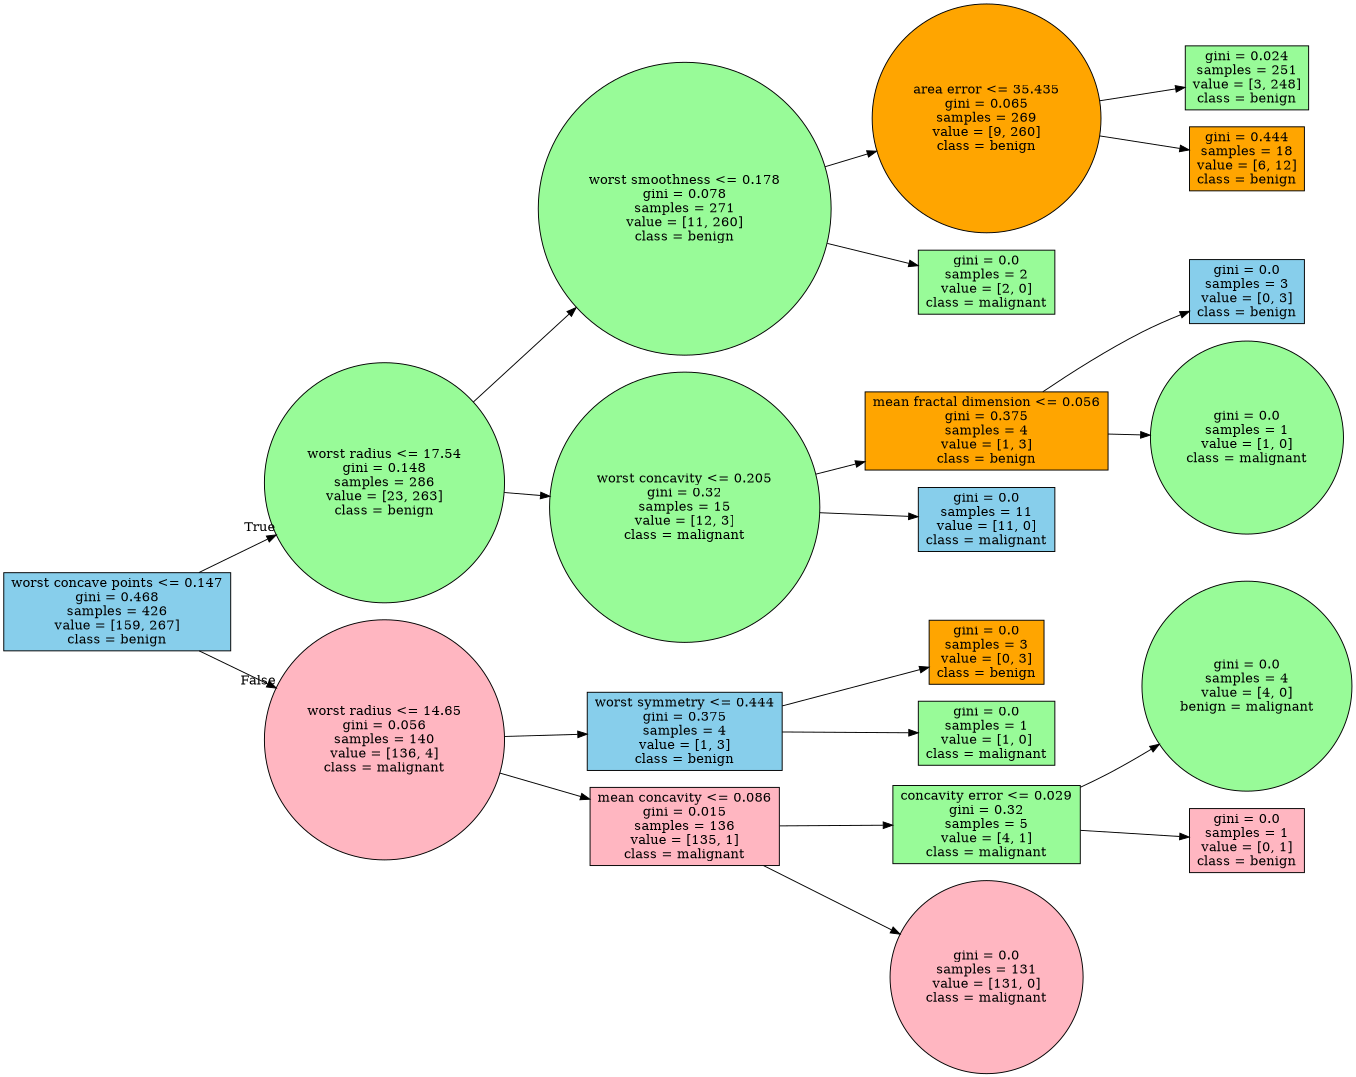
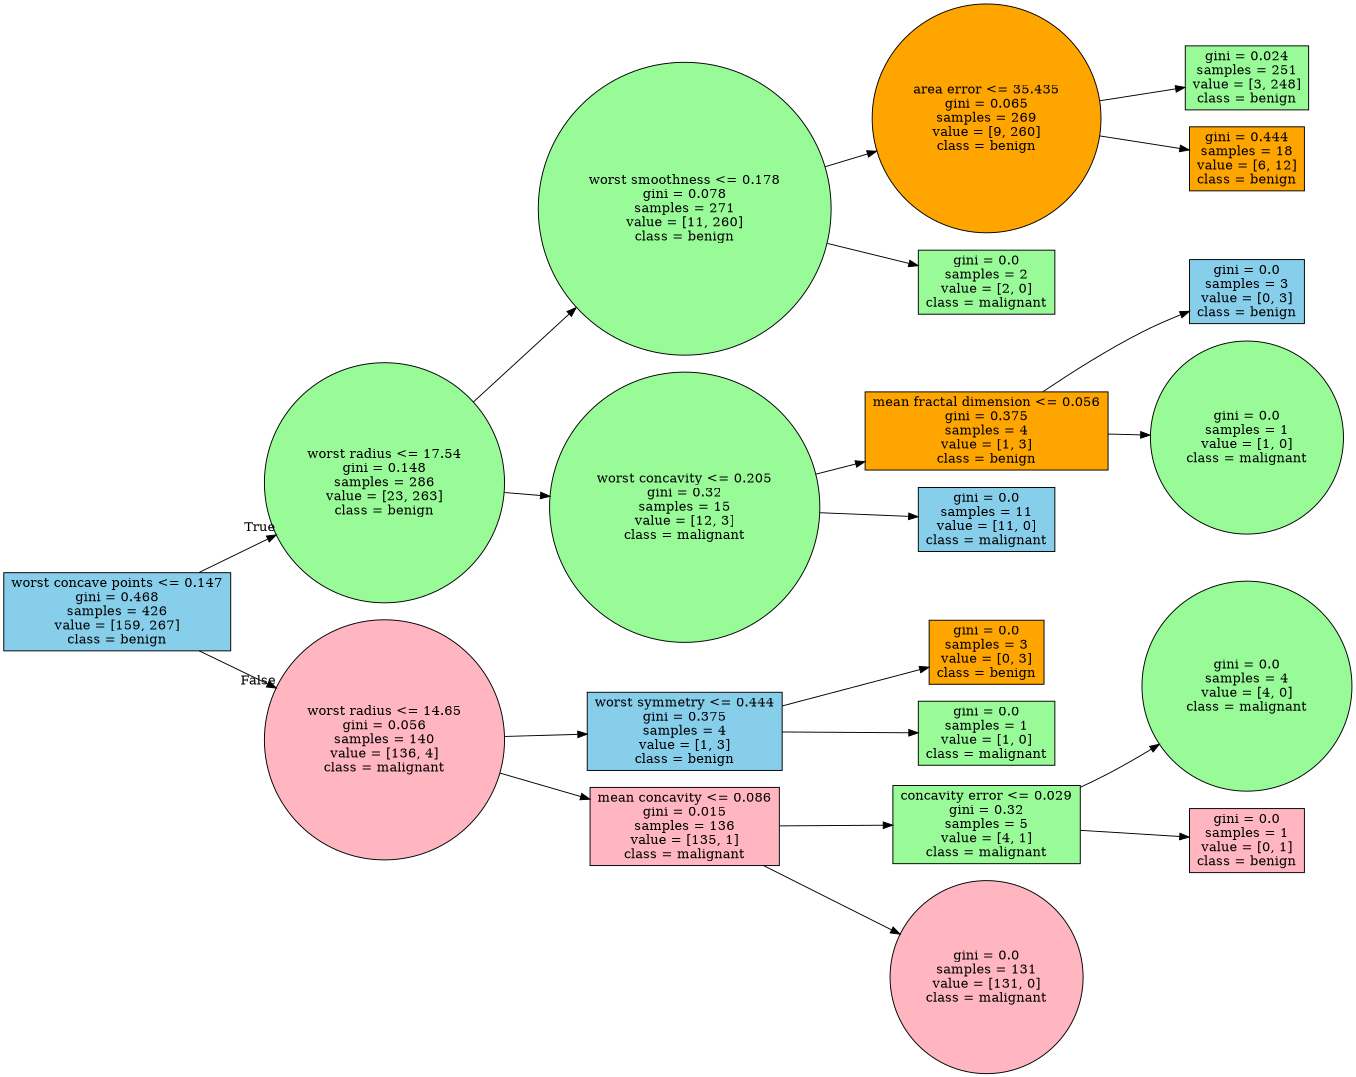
  digraph {
    rankdir=LR
    node [color=black fillcolor=palegreen shape=box style=filled]
    n1 [fillcolor=skyblue label="worst concave points <= 0.147\ngini = 0.468\nsamples = 426\nvalue = [159, 267]\nclass = benign"]
    n2 [label="worst radius <= 17.54\ngini = 0.148\nsamples = 286\nvalue = [23, 263]\nclass = benign" shape=circle]
    n3 [fillcolor=lightpink label="worst radius <= 14.65\ngini = 0.056\nsamples = 140\nvalue = [136, 4]\nclass = malignant" shape=circle]
    n4 [label="worst smoothness <= 0.178\ngini = 0.078\nsamples = 271\nvalue = [11, 260]\nclass = benign" shape=circle]
    n5 [label="worst concavity <= 0.205\ngini = 0.32\nsamples = 15\nvalue = [12, 3]\nclass = malignant" shape=circle]
    n6 [fillcolor=skyblue label="worst symmetry <= 0.444\ngini = 0.375\nsamples = 4\nvalue = [1, 3]\nclass = benign"]
    n7 [fillcolor=lightpink label="mean concavity <= 0.086\ngini = 0.015\nsamples = 136\nvalue = [135, 1]\nclass = malignant"]
    n8 [fillcolor=orange label="area error <= 35.435\ngini = 0.065\nsamples = 269\nvalue = [9, 260]\nclass = benign" shape=circle]
    n9 [label="gini = 0.0\nsamples = 2\nvalue = [2, 0]\nclass = malignant"]
    n10 [fillcolor=orange label="mean fractal dimension <= 0.056\ngini = 0.375\nsamples = 4\nvalue = [1, 3]\nclass = benign"]
    n11 [fillcolor=skyblue label="gini = 0.0\nsamples = 11\nvalue = [11, 0]\nclass = malignant"]
    n12 [label="gini = 0.024\nsamples = 251\nvalue = [3, 248]\nclass = benign"]
    n13 [fillcolor=orange label="gini = 0.444\nsamples = 18\nvalue = [6, 12]\nclass = benign"]
    n14 [fillcolor=skyblue label="gini = 0.0\nsamples = 3\nvalue = [0, 3]\nclass = benign"]
    n15 [label="gini = 0.0\nsamples = 1\nvalue = [1, 0]\nclass = malignant" shape=circle]
    n16 [fillcolor=orange label="gini = 0.0\nsamples = 3\nvalue = [0, 3]\nclass = benign"]
    n17 [label="gini = 0.0\nsamples = 1\nvalue = [1, 0]\nclass = malignant"]
    n18 [label="concavity error <= 0.029\ngini = 0.32\nsamples = 5\nvalue = [4, 1]\nclass = malignant"]
    n19 [fillcolor=lightpink label="gini = 0.0\nsamples = 131\nvalue = [131, 0]\nclass = malignant" shape=circle]
-   n20 [label="gini = 0.0\nsamples = 4\nvalue = [4, 0]\nbenign = malignant" shape=circle]
+   n20 [label="gini = 0.0\nsamples = 4\nvalue = [4, 0]\nclass = malignant" shape=circle]
    n21 [fillcolor=lightpink label="gini = 0.0\nsamples = 1\nvalue = [0, 1]\nclass = benign"]
    n1 -> n2 [headlabel=True labelangle=45 labeldistance=2.5]
    n1 -> n3 [headlabel=False labelangle=-45 labeldistance=2.5]
    n2 -> n4
    n2 -> n5
    n3 -> n6
    n3 -> n7
    n4 -> n8
    n4 -> n9
    n5 -> n10
    n5 -> n11
    n6 -> n16
    n6 -> n17
    n7 -> n18
    n7 -> n19
    n8 -> n12
    n8 -> n13
    n10 -> n14
    n10 -> n15
    n18 -> n20
    n18 -> n21
  }
